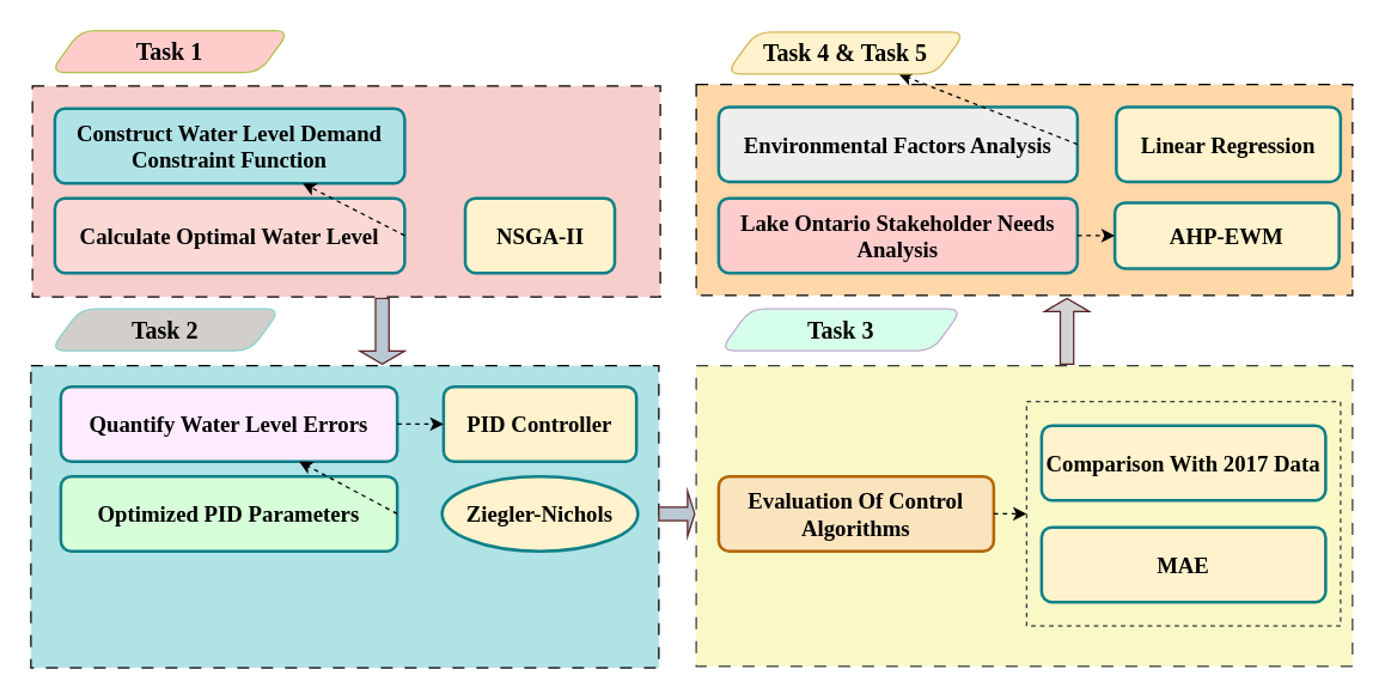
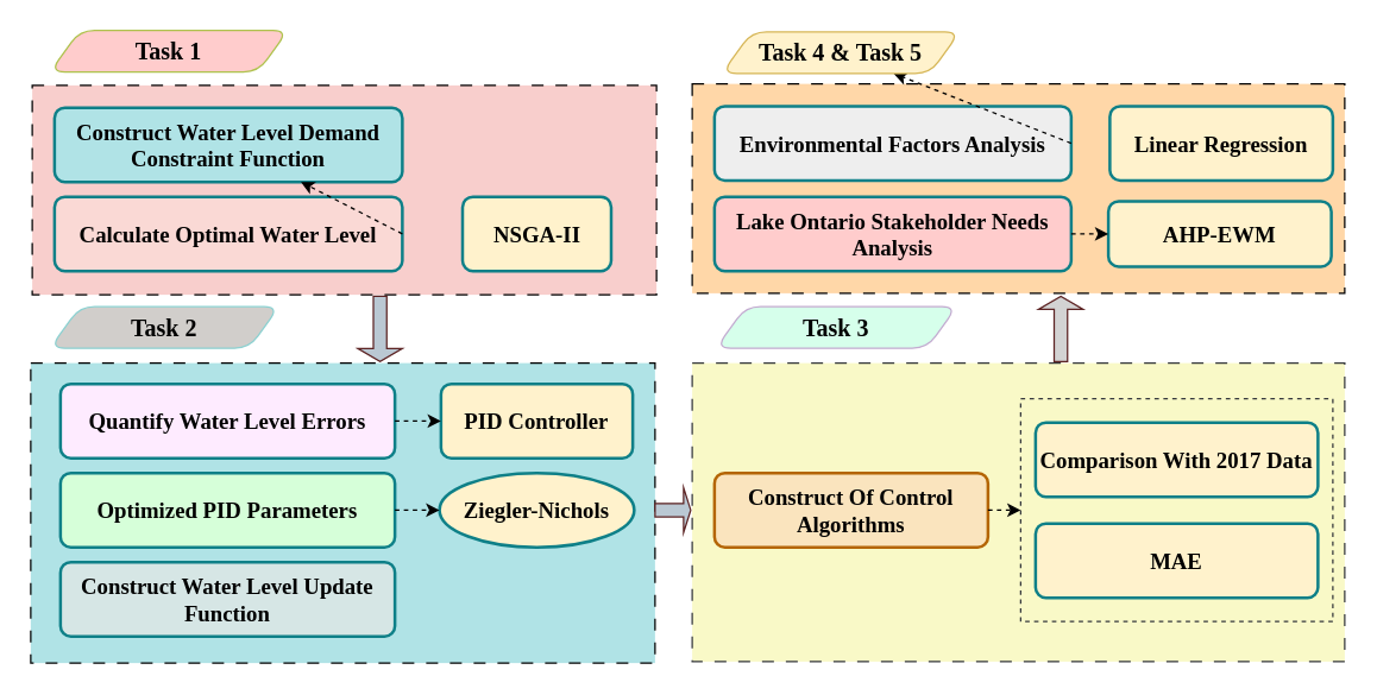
  <mxCell id="0" />
  <mxCell id="1" parent="0" />
  <mxCell id="2" value="" style="rounded=0;whiteSpace=wrap;html=1;fontFamily=Times New Roman;dashed=1;fontStyle=1;fontSize=15;dashPattern=8 8;fillColor=#F9F9C7;strokeColor=#36393d;" vertex="1" parent="1"><mxGeometry x="465" y="244" width="439" height="201" as="geometry" /></mxCell>
  <mxCell id="3" value="" style="rounded=0;whiteSpace=wrap;html=1;fontFamily=Times New Roman;dashed=1;fillColor=#FFD7A8;strokeColor=#000000;fontStyle=1;fontSize=15;dashPattern=8 8;" vertex="1" parent="1"><mxGeometry x="465" y="56" width="439" height="141" as="geometry" /></mxCell>
  <mxCell id="4" value="" style="rounded=0;whiteSpace=wrap;html=1;fillColor=#b0e3e6;strokeColor=#000000;fontFamily=Times New Roman;dashed=1;fontStyle=1;fontSize=15;dashPattern=8 8;" vertex="1" parent="1"><mxGeometry x="20" y="244" width="420" height="202" as="geometry" /></mxCell>
  <mxCell id="5" value="" style="rounded=0;whiteSpace=wrap;html=1;fillColor=#f8cecc;strokeColor=#000000;fontFamily=Times New Roman;dashed=1;fontStyle=1;fontSize=15;dashPattern=8 8;" vertex="1" parent="1"><mxGeometry x="21" y="57" width="420" height="141" as="geometry" /></mxCell>
  <mxCell id="6" value="Construct Water Level Demand Constraint Function" style="rounded=1;whiteSpace=wrap;html=1;absoluteArcSize=1;arcSize=14;strokeWidth=2;fillColor=#b0e3e6;strokeColor=#0e8088;fontFamily=Times New Roman;fontStyle=1;fontSize=15;" vertex="1" parent="1"><mxGeometry x="36" y="72" width="234" height="50" as="geometry" /></mxCell>
  <mxCell id="7" value="Calculate Optimal Water Level" style="rounded=1;absoluteArcSize=1;arcSize=14;strokeWidth=2;fillColor=#fad9d5;strokeColor=#0E8088;fontFamily=Times New Roman;fontStyle=1;fontSize=15;" vertex="1" parent="1"><mxGeometry x="36" y="132" width="234" height="50" as="geometry" /></mxCell>
  <mxCell id="8" value="Quantify Water Level Errors" style="rounded=1;whiteSpace=wrap;html=1;absoluteArcSize=1;arcSize=14;strokeWidth=2;fillColor=#FEEBFF;strokeColor=#0E8088;fontFamily=Times New Roman;fontStyle=1;fontSize=15;" vertex="1" parent="1"><mxGeometry x="40" y="258" width="225" height="50" as="geometry" /></mxCell>
+ <mxCell id="9" value="Construct Water Level Update Function" style="rounded=1;whiteSpace=wrap;html=1;absoluteArcSize=1;arcSize=14;strokeWidth=2;fillColor=#D6E6E5;strokeColor=#0E8088;fontFamily=Times New Roman;fontStyle=1;fontSize=15;" vertex="1" parent="1"><mxGeometry x="40" y="378" width="225" height="50" as="geometry" /></mxCell>
  <mxCell id="10" value="Optimized PID Parameters" style="rounded=1;whiteSpace=wrap;html=1;absoluteArcSize=1;arcSize=14;strokeWidth=2;fillColor=#D6FFD9;strokeColor=#0e8088;fontFamily=Times New Roman;fontStyle=1;fontSize=15;" vertex="1" parent="1"><mxGeometry x="40" y="318" width="225" height="50" as="geometry" /></mxCell>
- <mxCell id="11" value="Evaluation Of Control Algorithms" style="rounded=1;whiteSpace=wrap;html=1;absoluteArcSize=1;arcSize=14;strokeWidth=2;fillColor=#FAE4BE;strokeColor=#b46504;fontFamily=Times New Roman;fontStyle=1;fontSize=15;" vertex="1" parent="1"><mxGeometry x="480" y="318" width="184" height="50" as="geometry" /></mxCell>
+ <mxCell id="11" value="Construct Of Control Algorithms" style="rounded=1;whiteSpace=wrap;html=1;absoluteArcSize=1;arcSize=14;strokeWidth=2;fillColor=#FAE4BE;strokeColor=#b46504;fontFamily=Times New Roman;fontStyle=1;fontSize=15;" vertex="1" parent="1"><mxGeometry x="480" y="318" width="184" height="50" as="geometry" /></mxCell>
  <mxCell id="12" value="Environmental Factors Analysis" style="rounded=1;whiteSpace=wrap;html=1;absoluteArcSize=1;arcSize=14;strokeWidth=2;fillColor=#eeeeee;strokeColor=#0E8088;fontFamily=Times New Roman;fontStyle=1;fontSize=15;" vertex="1" parent="1"><mxGeometry x="480" y="71" width="240" height="50" as="geometry" /></mxCell>
  <mxCell id="13" value="Lake Ontario Stakeholder Needs Analysis" style="rounded=1;whiteSpace=wrap;html=1;absoluteArcSize=1;arcSize=14;strokeWidth=2;fillColor=#ffcccc;strokeColor=#0E8088;fontFamily=Times New Roman;fontStyle=1;fontSize=15;" vertex="1" parent="1"><mxGeometry x="480" y="132" width="240" height="50" as="geometry" /></mxCell>
  <mxCell id="14" value="" style="endArrow=classic;html=1;rounded=1;exitX=1;exitY=0.5;exitDx=0;exitDy=0;dashed=1;curved=0;" edge="1" parent="1" source="7" target="6"><mxGeometry width="50" height="50" relative="1" as="geometry"><mxPoint x="336" y="246" as="sourcePoint" /><mxPoint x="443" y="135" as="targetPoint" /></mxGeometry></mxCell>
  <mxCell id="15" value="NSGA-II" style="rounded=1;whiteSpace=wrap;html=1;absoluteArcSize=1;arcSize=14;strokeWidth=2;fillColor=#fff2cc;strokeColor=#0E8088;fontFamily=Times New Roman;fontStyle=1;fontSize=15;" vertex="1" parent="1"><mxGeometry x="310.5" y="132" width="100" height="50" as="geometry" /></mxCell>
  <mxCell id="16" value="PID Controller" style="rounded=1;whiteSpace=wrap;html=1;absoluteArcSize=1;arcSize=14;strokeWidth=2;fillColor=#fff2cc;strokeColor=#0E8088;fontFamily=Times New Roman;fontStyle=1;fontSize=15;" vertex="1" parent="1"><mxGeometry x="296" y="258" width="129" height="50" as="geometry" /></mxCell>
  <mxCell id="17" value="" style="endArrow=classic;html=1;rounded=0;exitX=1;exitY=0.5;exitDx=0;exitDy=0;entryX=0;entryY=0.5;entryDx=0;entryDy=0;dashed=1;" edge="1" parent="1" source="8" target="16"><mxGeometry width="50" height="50" relative="1" as="geometry"><mxPoint x="315" y="266" as="sourcePoint" /><mxPoint x="365" y="216" as="targetPoint" /></mxGeometry></mxCell>
  <mxCell id="18" value="Ziegler-Nichols" style="ellipse;whiteSpace=wrap;html=1;absoluteArcSize=1;arcSize=14;strokeWidth=2;fillColor=#fff2cc;strokeColor=#0E8088;fontFamily=Times New Roman;fontStyle=1;fontSize=15;" vertex="1" parent="1"><mxGeometry x="295" y="318" width="131" height="50" as="geometry" /></mxCell>
- <mxCell id="19" value="" style="endArrow=classic;html=1;rounded=0;exitX=1;exitY=0.5;exitDx=0;exitDy=0;dashed=1;" edge="1" parent="1" source="10" target="8"><mxGeometry width="50" height="50" relative="1" as="geometry"><mxPoint x="275" y="293" as="sourcePoint" /><mxPoint x="304" y="293" as="targetPoint" /></mxGeometry></mxCell>
+ <mxCell id="19" value="" style="endArrow=classic;html=1;rounded=0;exitX=1;exitY=0.5;exitDx=0;exitDy=0;entryX=0;entryY=0.5;entryDx=0;entryDy=0;dashed=1;" edge="1" parent="1" source="10" target="18"><mxGeometry width="50" height="50" relative="1" as="geometry"><mxPoint x="275" y="293" as="sourcePoint" /><mxPoint x="304" y="293" as="targetPoint" /></mxGeometry></mxCell>
  <mxCell id="20" value="Linear Regression" style="rounded=1;whiteSpace=wrap;html=1;absoluteArcSize=1;arcSize=14;strokeWidth=2;fillColor=#fff2cc;strokeColor=#0E8088;fontFamily=Times New Roman;fontStyle=1;fontSize=15;" vertex="1" parent="1"><mxGeometry x="746" y="71" width="150" height="50" as="geometry" /></mxCell>
  <mxCell id="21" value="AHP-EWM" style="rounded=1;whiteSpace=wrap;html=1;absoluteArcSize=1;arcSize=14;strokeWidth=2;fillColor=#fff2cc;strokeColor=#0E8088;fontFamily=Times New Roman;fontStyle=1;fontSize=15;" vertex="1" parent="1"><mxGeometry x="745" y="135" width="150" height="44" as="geometry" /></mxCell>
  <mxCell id="22" value="" style="endArrow=classic;html=1;rounded=1;exitX=1;exitY=0.5;exitDx=0;exitDy=0;dashed=1;curved=0;" edge="1" parent="1" source="12" target="30"><mxGeometry width="50" height="50" relative="1" as="geometry"><mxPoint x="689" y="321" as="sourcePoint" /><mxPoint x="700" y="207" as="targetPoint" /></mxGeometry></mxCell>
  <mxCell id="23" value="" style="rounded=0;whiteSpace=wrap;html=1;dashed=1;strokeColor=#36393d;fillColor=#F9F9C7;" vertex="1" parent="1"><mxGeometry x="686" y="268" width="210" height="150" as="geometry" /></mxCell>
  <mxCell id="24" value="" style="endArrow=classic;html=1;rounded=1;exitX=1;exitY=0.5;exitDx=0;exitDy=0;entryX=0;entryY=0.5;entryDx=0;entryDy=0;dashed=1;curved=0;" edge="1" parent="1" source="13" target="21"><mxGeometry width="50" height="50" relative="1" as="geometry"><mxPoint x="730" y="106" as="sourcePoint" /><mxPoint x="754" y="106" as="targetPoint" /></mxGeometry></mxCell>
  <mxCell id="25" value="Comparison With 2017 Data" style="rounded=1;whiteSpace=wrap;html=1;absoluteArcSize=1;arcSize=14;strokeWidth=2;fillColor=#fff2cc;strokeColor=#0E8088;fontFamily=Times New Roman;fontStyle=1;fontSize=15;" vertex="1" parent="1"><mxGeometry x="696" y="284" width="190" height="50" as="geometry" /></mxCell>
  <mxCell id="26" value="MAE" style="rounded=1;whiteSpace=wrap;html=1;absoluteArcSize=1;arcSize=14;strokeWidth=2;fillColor=#fff2cc;strokeColor=#0E8088;fontFamily=Times New Roman;fontStyle=1;fontSize=15;" vertex="1" parent="1"><mxGeometry x="696" y="352" width="190" height="50" as="geometry" /></mxCell>
  <mxCell id="27" value="" style="endArrow=classic;html=1;rounded=1;exitX=1;exitY=0.5;exitDx=0;exitDy=0;entryX=0;entryY=0.5;entryDx=0;entryDy=0;dashed=1;curved=0;" edge="1" parent="1" source="11" target="23"><mxGeometry width="50" height="50" relative="1" as="geometry"><mxPoint x="444" y="355" as="sourcePoint" /><mxPoint x="475" y="355" as="targetPoint" /></mxGeometry></mxCell>
  <mxCell id="28" value="Task 1" style="shape=parallelogram;perimeter=parallelogramPerimeter;whiteSpace=wrap;html=1;fixedSize=1;fontFamily=Times New Roman;fontStyle=1;fillColor=#ffcccc;strokeColor=#aec24c;fontSize=16;rounded=1;" vertex="1" parent="1"><mxGeometry x="33" y="20" width="160" height="28" as="geometry" /></mxCell>
  <mxCell id="29" value="Task 3" style="shape=parallelogram;perimeter=parallelogramPerimeter;whiteSpace=wrap;html=1;fixedSize=1;fontFamily=Times New Roman;fontStyle=1;fillColor=#D6FFEB;fontSize=16;rounded=1;fontColor=#000000;strokeColor=#C3ABD0;" vertex="1" parent="1"><mxGeometry x="481" y="206" width="162" height="28" as="geometry" /></mxCell>
  <mxCell id="30" value="Task 4 &amp;amp; Task 5" style="shape=parallelogram;perimeter=parallelogramPerimeter;whiteSpace=wrap;html=1;fixedSize=1;fontFamily=Times New Roman;fontStyle=1;fillColor=#fff2cc;strokeColor=#d6b656;fontSize=16;rounded=1;" vertex="1" parent="1"><mxGeometry x="485" y="21" width="160" height="28" as="geometry" /></mxCell>
  <mxCell id="31" value="Task 2" style="shape=parallelogram;perimeter=parallelogramPerimeter;whiteSpace=wrap;html=1;fixedSize=1;fontFamily=Times New Roman;fontStyle=1;fillColor=#D1CECB;strokeColor=#8CD1D1;fontSize=16;rounded=1;" vertex="1" parent="1"><mxGeometry x="33" y="206" width="154" height="28" as="geometry" /></mxCell>
  <mxCell id="32" value="" style="shape=singleArrow;direction=south;whiteSpace=wrap;html=1;fillColor=#bac8d3;strokeColor=#5c2323;" vertex="1" parent="1"><mxGeometry x="240" y="199" width="30" height="44" as="geometry" /></mxCell>
  <mxCell id="33" value="" style="shape=singleArrow;direction=south;whiteSpace=wrap;html=1;fillColor=#bac8d3;strokeColor=#5c2323;rotation=-90;" vertex="1" parent="1"><mxGeometry x="437" y="331" width="30" height="24" as="geometry" /></mxCell>
  <mxCell id="34" value="" style="shape=singleArrow;direction=south;whiteSpace=wrap;html=1;fillColor=#D3D3D3;strokeColor=#5c2323;rotation=-180;" vertex="1" parent="1"><mxGeometry x="698" y="199" width="30" height="44" as="geometry" /></mxCell>
